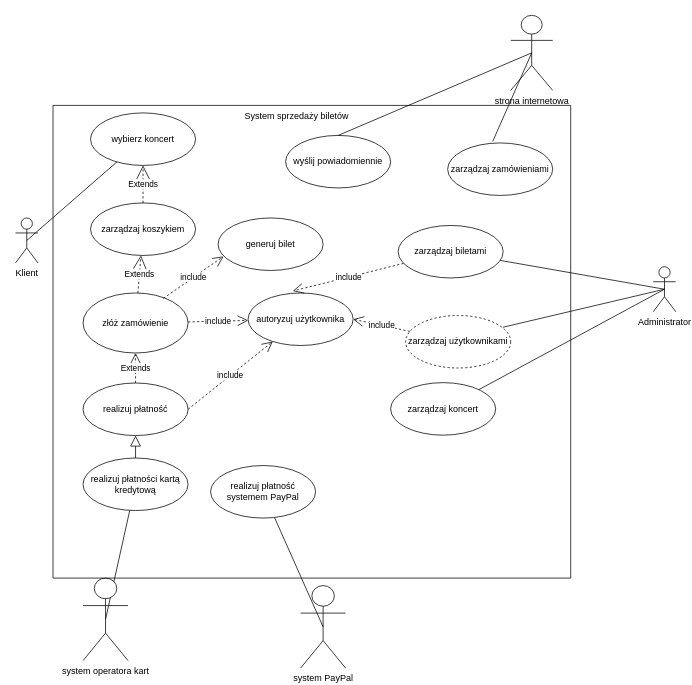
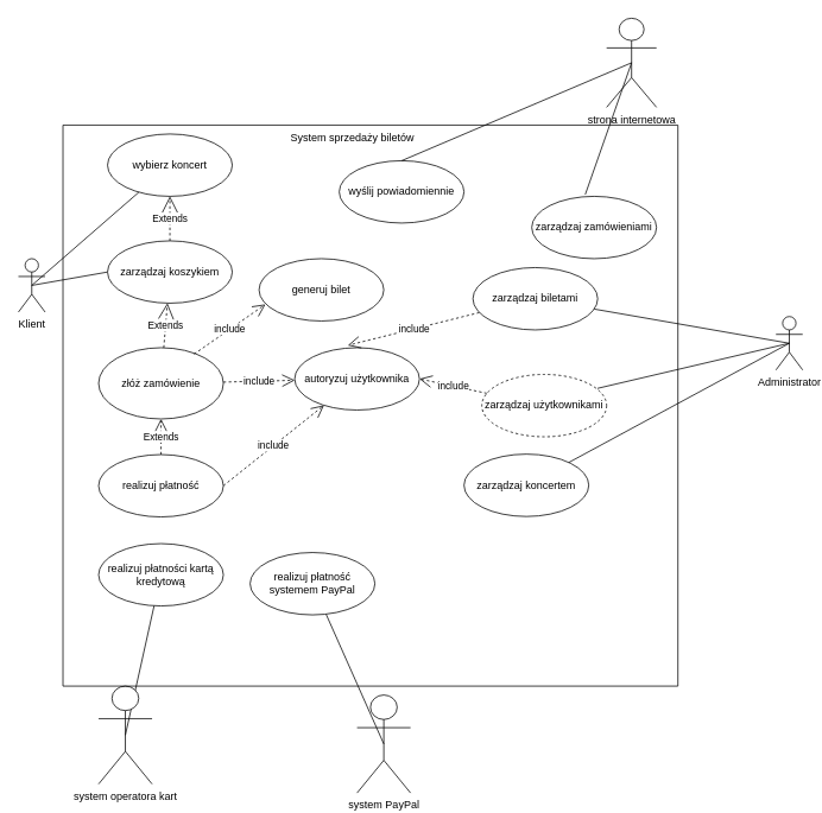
  <mxCell id="0" />
  <mxCell id="1" parent="0" />
  <mxCell id="2" value="Klient" style="shape=umlActor;verticalLabelPosition=bottom;verticalAlign=top;html=1;outlineConnect=0;" parent="1" vertex="1"><mxGeometry x="20" y="290" width="30" height="60" as="geometry" /></mxCell>
  <mxCell id="3" value="Administrator" style="shape=umlActor;verticalLabelPosition=bottom;verticalAlign=top;html=1;" parent="1" vertex="1"><mxGeometry x="870" y="355" width="30" height="60" as="geometry" /></mxCell>
  <mxCell id="4" value="realizuj płatności kartą kredytową" style="ellipse;whiteSpace=wrap;html=1;" parent="1" vertex="1"><mxGeometry x="110" y="610" width="140" height="70" as="geometry" /></mxCell>
  <mxCell id="5" value="autoryzuj użytkownika" style="ellipse;whiteSpace=wrap;html=1;" parent="1" vertex="1"><mxGeometry x="330" y="390" width="140" height="70" as="geometry" /></mxCell>
  <mxCell id="6" style="rounded=0;orthogonalLoop=1;jettySize=auto;html=1;exitX=0.5;exitY=0.5;exitDx=0;exitDy=0;exitPerimeter=0;endArrow=none;endFill=0;" parent="1" source="7" target="4" edge="1"><mxGeometry relative="1" as="geometry" /></mxCell>
  <mxCell id="7" value="system operatora kart" style="shape=umlActor;verticalLabelPosition=bottom;verticalAlign=top;html=1;" parent="1" vertex="1"><mxGeometry x="110" y="770" width="60" height="110" as="geometry" /></mxCell>
  <mxCell id="8" style="rounded=0;orthogonalLoop=1;jettySize=auto;html=1;exitX=0.5;exitY=0.5;exitDx=0;exitDy=0;exitPerimeter=0;endArrow=none;endFill=0;" parent="1" source="9" target="10" edge="1"><mxGeometry relative="1" as="geometry" /></mxCell>
  <mxCell id="9" value="system PayPal" style="shape=umlActor;verticalLabelPosition=bottom;verticalAlign=top;html=1;" parent="1" vertex="1"><mxGeometry x="400" y="780" width="60" height="110" as="geometry" /></mxCell>
  <mxCell id="10" value="realizuj płatność systemem PayPal" style="ellipse;whiteSpace=wrap;html=1;" parent="1" vertex="1"><mxGeometry x="280" y="620" width="140" height="70" as="geometry" /></mxCell>
- <mxCell id="11" value="" style="endArrow=block;endFill=0;endSize=12;html=1;rounded=0;exitX=0.5;exitY=0;exitDx=0;exitDy=0;" parent="1" source="4" target="28" edge="1"><mxGeometry width="160" relative="1" as="geometry"><mxPoint x="230" y="370" as="sourcePoint" /><mxPoint x="390" y="370" as="targetPoint" /></mxGeometry></mxCell>
  <mxCell id="12" value="include" style="endArrow=open;endSize=12;dashed=1;html=1;rounded=0;exitX=1;exitY=0.5;exitDx=0;exitDy=0;" parent="1" source="28" target="5" edge="1"><mxGeometry width="160" relative="1" as="geometry"><mxPoint x="320" y="690" as="sourcePoint" /><mxPoint x="480" y="690" as="targetPoint" /></mxGeometry></mxCell>
  <mxCell id="13" value="include" style="endArrow=open;endSize=12;dashed=1;html=1;rounded=0;" parent="1" source="27" target="5" edge="1"><mxGeometry width="160" relative="1" as="geometry"><mxPoint x="390" y="685" as="sourcePoint" /><mxPoint x="503" y="645" as="targetPoint" /></mxGeometry></mxCell>
  <mxCell id="14" value="strona internetowa" style="shape=umlActor;verticalLabelPosition=bottom;verticalAlign=top;html=1;" parent="1" vertex="1"><mxGeometry x="680" y="20" width="56" height="100" as="geometry" /></mxCell>
  <mxCell id="15" value="include" style="endArrow=open;endSize=12;dashed=1;html=1;rounded=0;entryX=1;entryY=0.5;entryDx=0;entryDy=0;" parent="1" source="23" target="5" edge="1"><mxGeometry width="160" relative="1" as="geometry"><mxPoint x="630" y="444" as="sourcePoint" /><mxPoint x="750" y="490" as="targetPoint" /></mxGeometry></mxCell>
  <mxCell id="16" value="include" style="endArrow=open;endSize=12;dashed=1;html=1;rounded=0;entryX=0.426;entryY=-0.038;entryDx=0;entryDy=0;entryPerimeter=0;" parent="1" source="24" target="5" edge="1"><mxGeometry width="160" relative="1" as="geometry"><mxPoint x="350" y="310" as="sourcePoint" /><mxPoint x="470" y="356" as="targetPoint" /></mxGeometry></mxCell>
  <mxCell id="17" style="rounded=0;orthogonalLoop=1;jettySize=auto;html=1;endArrow=none;endFill=0;entryX=0.926;entryY=0.224;entryDx=0;entryDy=0;entryPerimeter=0;exitX=0.5;exitY=0.5;exitDx=0;exitDy=0;exitPerimeter=0;" parent="1" source="3" target="23" edge="1"><mxGeometry relative="1" as="geometry"><mxPoint x="1140" y="340" as="sourcePoint" /><mxPoint x="870" y="440" as="targetPoint" /></mxGeometry></mxCell>
  <mxCell id="18" style="rounded=0;orthogonalLoop=1;jettySize=auto;html=1;endArrow=none;endFill=0;exitX=0.5;exitY=0.5;exitDx=0;exitDy=0;exitPerimeter=0;" parent="1" source="3" target="24" edge="1"><mxGeometry relative="1" as="geometry"><mxPoint x="1045" y="627" as="sourcePoint" /><mxPoint x="820" y="340" as="targetPoint" /></mxGeometry></mxCell>
+ <mxCell id="19" style="rounded=0;orthogonalLoop=1;jettySize=auto;html=1;exitX=0;exitY=0.5;exitDx=0;exitDy=0;endArrow=none;endFill=0;entryX=0.5;entryY=0.5;entryDx=0;entryDy=0;entryPerimeter=0;" parent="1" source="33" target="2" edge="1"><mxGeometry relative="1" as="geometry"><mxPoint x="569" y="397" as="sourcePoint" /><mxPoint x="344" y="110" as="targetPoint" /></mxGeometry></mxCell>
  <mxCell id="20" style="rounded=0;orthogonalLoop=1;jettySize=auto;html=1;endArrow=none;endFill=0;entryX=0.5;entryY=0.5;entryDx=0;entryDy=0;entryPerimeter=0;" parent="1" source="26" target="2" edge="1"><mxGeometry relative="1" as="geometry"><mxPoint x="545" y="437" as="sourcePoint" /><mxPoint x="320" y="150" as="targetPoint" /></mxGeometry></mxCell>
  <mxCell id="21" value="" style="swimlane;startSize=0;" parent="1" vertex="1"><mxGeometry x="70" y="140" width="690" height="630" as="geometry" /></mxCell>
  <mxCell id="22" value="System sprzedaży biletów" style="text;html=1;strokeColor=none;fillColor=none;align=center;verticalAlign=middle;whiteSpace=wrap;rounded=0;" parent="21" vertex="1"><mxGeometry x="210" width="230" height="30" as="geometry" /></mxCell>
  <mxCell id="23" value="zarządzaj użytkownikami" style="ellipse;whiteSpace=wrap;html=1;dashed=1;" parent="21" vertex="1"><mxGeometry x="470" y="280" width="140" height="70" as="geometry" /></mxCell>
  <mxCell id="24" value="zarządzaj biletami" style="ellipse;whiteSpace=wrap;html=1;" parent="21" vertex="1"><mxGeometry x="460" y="160" width="140" height="70" as="geometry" /></mxCell>
- <mxCell id="25" value="zarządzaj koncert" style="ellipse;whiteSpace=wrap;html=1;" parent="21" vertex="1"><mxGeometry x="450" y="369.5" width="140" height="70" as="geometry" /></mxCell>
+ <mxCell id="25" value="zarządzaj koncertem" style="ellipse;whiteSpace=wrap;html=1;" parent="21" vertex="1"><mxGeometry x="450" y="369.5" width="140" height="70" as="geometry" /></mxCell>
  <mxCell id="26" value="wybierz koncert" style="ellipse;whiteSpace=wrap;html=1;" parent="21" vertex="1"><mxGeometry x="50" y="10" width="140" height="70" as="geometry" /></mxCell>
  <mxCell id="27" value="złóż zamówienie" style="ellipse;whiteSpace=wrap;html=1;" parent="21" vertex="1"><mxGeometry x="40" y="250" width="140" height="80" as="geometry" /></mxCell>
  <mxCell id="28" value="realizuj płatność" style="ellipse;whiteSpace=wrap;html=1;" parent="21" vertex="1"><mxGeometry x="40" y="370" width="140" height="70" as="geometry" /></mxCell>
  <mxCell id="29" value="Extends" style="endArrow=open;endSize=16;endFill=0;html=1;rounded=0;exitX=0.5;exitY=0;exitDx=0;exitDy=0;entryX=0.5;entryY=1;entryDx=0;entryDy=0;dashed=1;" parent="21" source="28" target="27" edge="1"><mxGeometry width="160" relative="1" as="geometry"><mxPoint x="430" y="470" as="sourcePoint" /><mxPoint x="590" y="470" as="targetPoint" /></mxGeometry></mxCell>
  <mxCell id="30" value="wyślij powiadomiennie" style="ellipse;whiteSpace=wrap;html=1;" parent="21" vertex="1"><mxGeometry x="310" y="40" width="140" height="70" as="geometry" /></mxCell>
  <mxCell id="31" value="generuj bilet" style="ellipse;whiteSpace=wrap;html=1;" parent="21" vertex="1"><mxGeometry x="220" y="150" width="140" height="70" as="geometry" /></mxCell>
  <mxCell id="32" value="include" style="endArrow=open;endSize=12;dashed=1;html=1;rounded=0;exitX=0.765;exitY=0.09;exitDx=0;exitDy=0;exitPerimeter=0;entryX=0.051;entryY=0.733;entryDx=0;entryDy=0;entryPerimeter=0;" parent="21" source="27" target="31" edge="1"><mxGeometry width="160" relative="1" as="geometry"><mxPoint x="185" y="240" as="sourcePoint" /><mxPoint x="255" y="241" as="targetPoint" /></mxGeometry></mxCell>
  <mxCell id="33" value="zarządzaj koszykiem" style="ellipse;whiteSpace=wrap;html=1;" parent="21" vertex="1"><mxGeometry x="50" y="130" width="140" height="70" as="geometry" /></mxCell>
  <mxCell id="34" value="Extends" style="endArrow=open;endSize=16;endFill=0;html=1;rounded=0;dashed=1;" parent="21" source="27" target="33" edge="1"><mxGeometry width="160" relative="1" as="geometry"><mxPoint x="300" y="310" as="sourcePoint" /><mxPoint x="460" y="310" as="targetPoint" /></mxGeometry></mxCell>
  <mxCell id="35" value="Extends" style="endArrow=open;endSize=16;endFill=0;html=1;rounded=0;dashed=1;" parent="21" source="33" target="26" edge="1"><mxGeometry width="160" relative="1" as="geometry"><mxPoint x="300" y="140" as="sourcePoint" /><mxPoint x="460" y="140" as="targetPoint" /></mxGeometry></mxCell>
- <mxCell id="36" value="zarządzaj zamówieniami" style="ellipse;whiteSpace=wrap;html=1;" parent="21" vertex="1"><mxGeometry x="526" y="50" width="140" height="70" as="geometry" /></mxCell>
+ <mxCell id="36" value="zarządzaj zamówieniami" style="ellipse;whiteSpace=wrap;html=1;" parent="21" vertex="1"><mxGeometry x="526" y="80" width="140" height="70" as="geometry" /></mxCell>
  <mxCell id="37" style="rounded=0;orthogonalLoop=1;jettySize=auto;html=1;endArrow=none;endFill=0;exitX=0.5;exitY=0.5;exitDx=0;exitDy=0;exitPerimeter=0;" parent="1" source="3" target="25" edge="1"><mxGeometry relative="1" as="geometry"><mxPoint x="875" y="519" as="sourcePoint" /><mxPoint x="670" y="500" as="targetPoint" /></mxGeometry></mxCell>
  <mxCell id="38" style="rounded=0;orthogonalLoop=1;jettySize=auto;html=1;endArrow=none;endFill=0;entryX=0.5;entryY=0;entryDx=0;entryDy=0;exitX=0.5;exitY=0.5;exitDx=0;exitDy=0;exitPerimeter=0;" parent="1" source="14" target="30" edge="1"><mxGeometry relative="1" as="geometry"><mxPoint x="630" y="90" as="sourcePoint" /><mxPoint x="510" y="195" as="targetPoint" /></mxGeometry></mxCell>
  <mxCell id="39" style="rounded=0;orthogonalLoop=1;jettySize=auto;html=1;endArrow=none;endFill=0;entryX=0.429;entryY=-0.029;entryDx=0;entryDy=0;exitX=0.5;exitY=0.5;exitDx=0;exitDy=0;exitPerimeter=0;entryPerimeter=0;" parent="1" source="14" target="36" edge="1"><mxGeometry relative="1" as="geometry"><mxPoint x="528" y="60" as="sourcePoint" /><mxPoint x="405" y="190" as="targetPoint" /></mxGeometry></mxCell>
